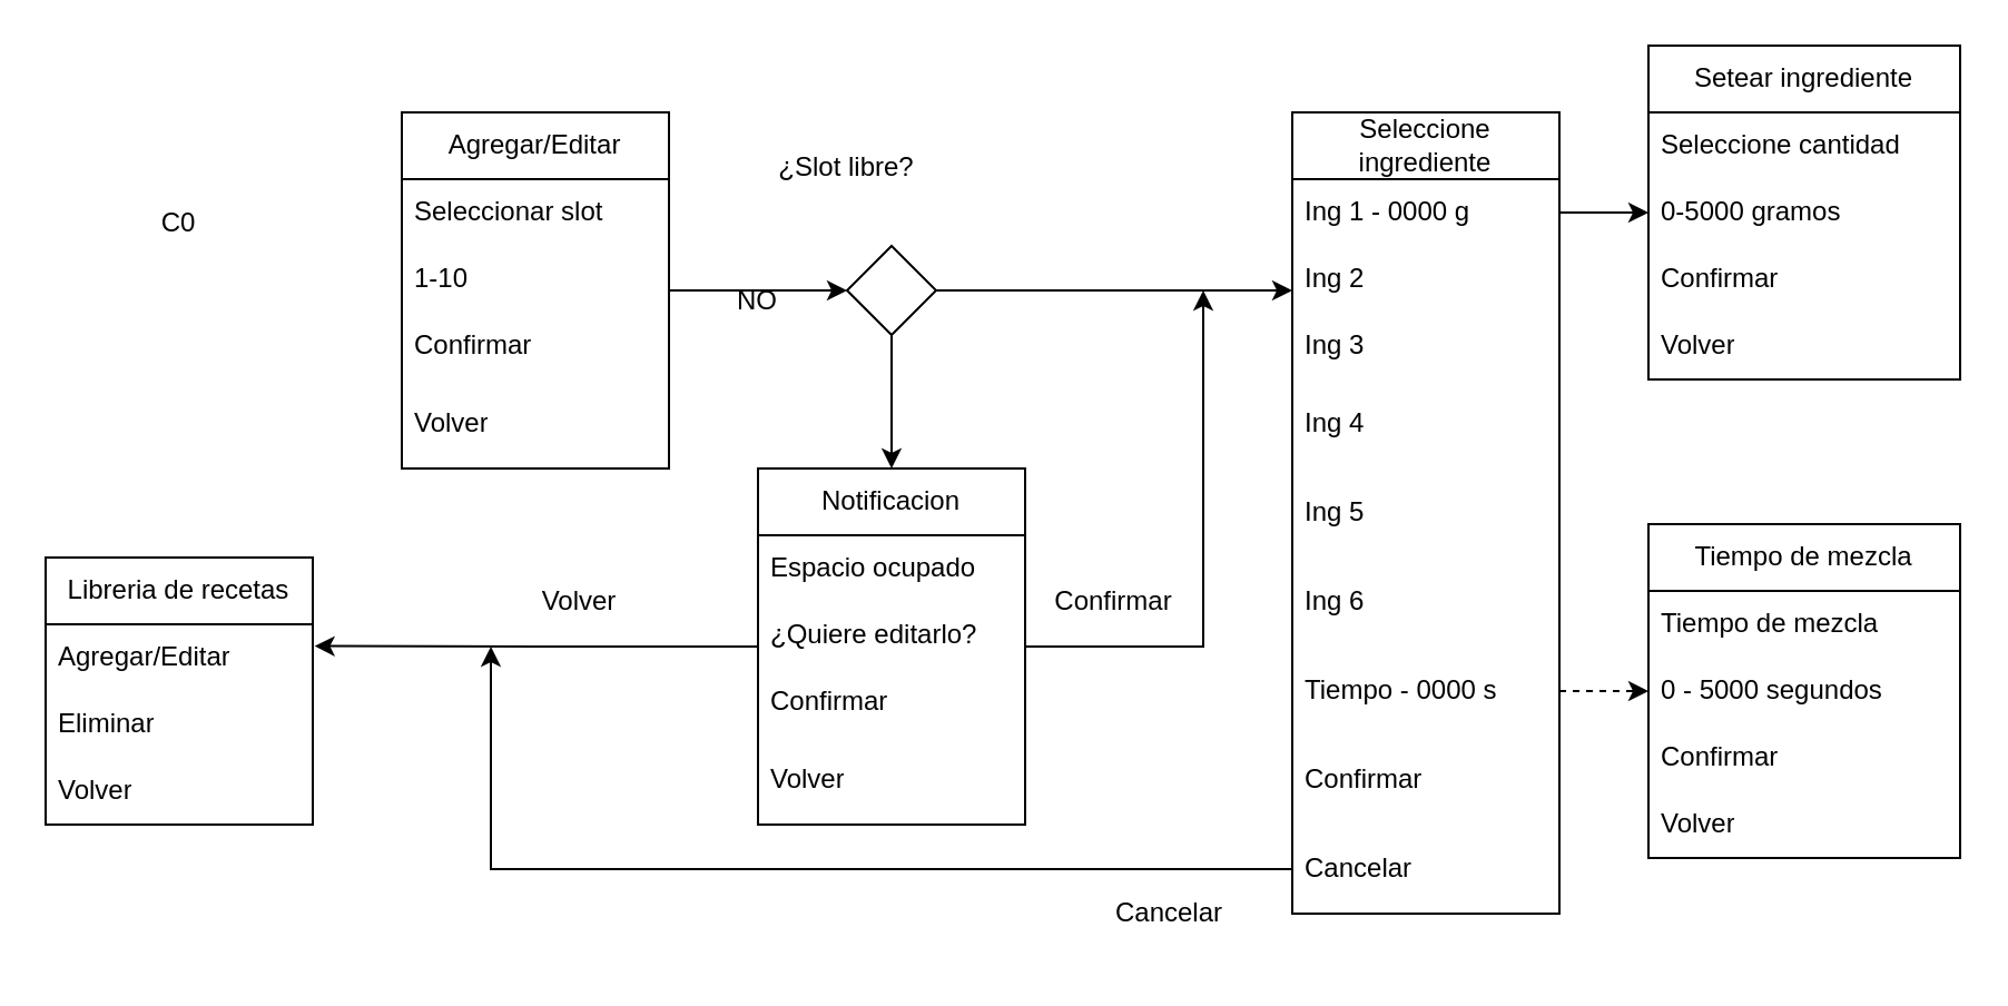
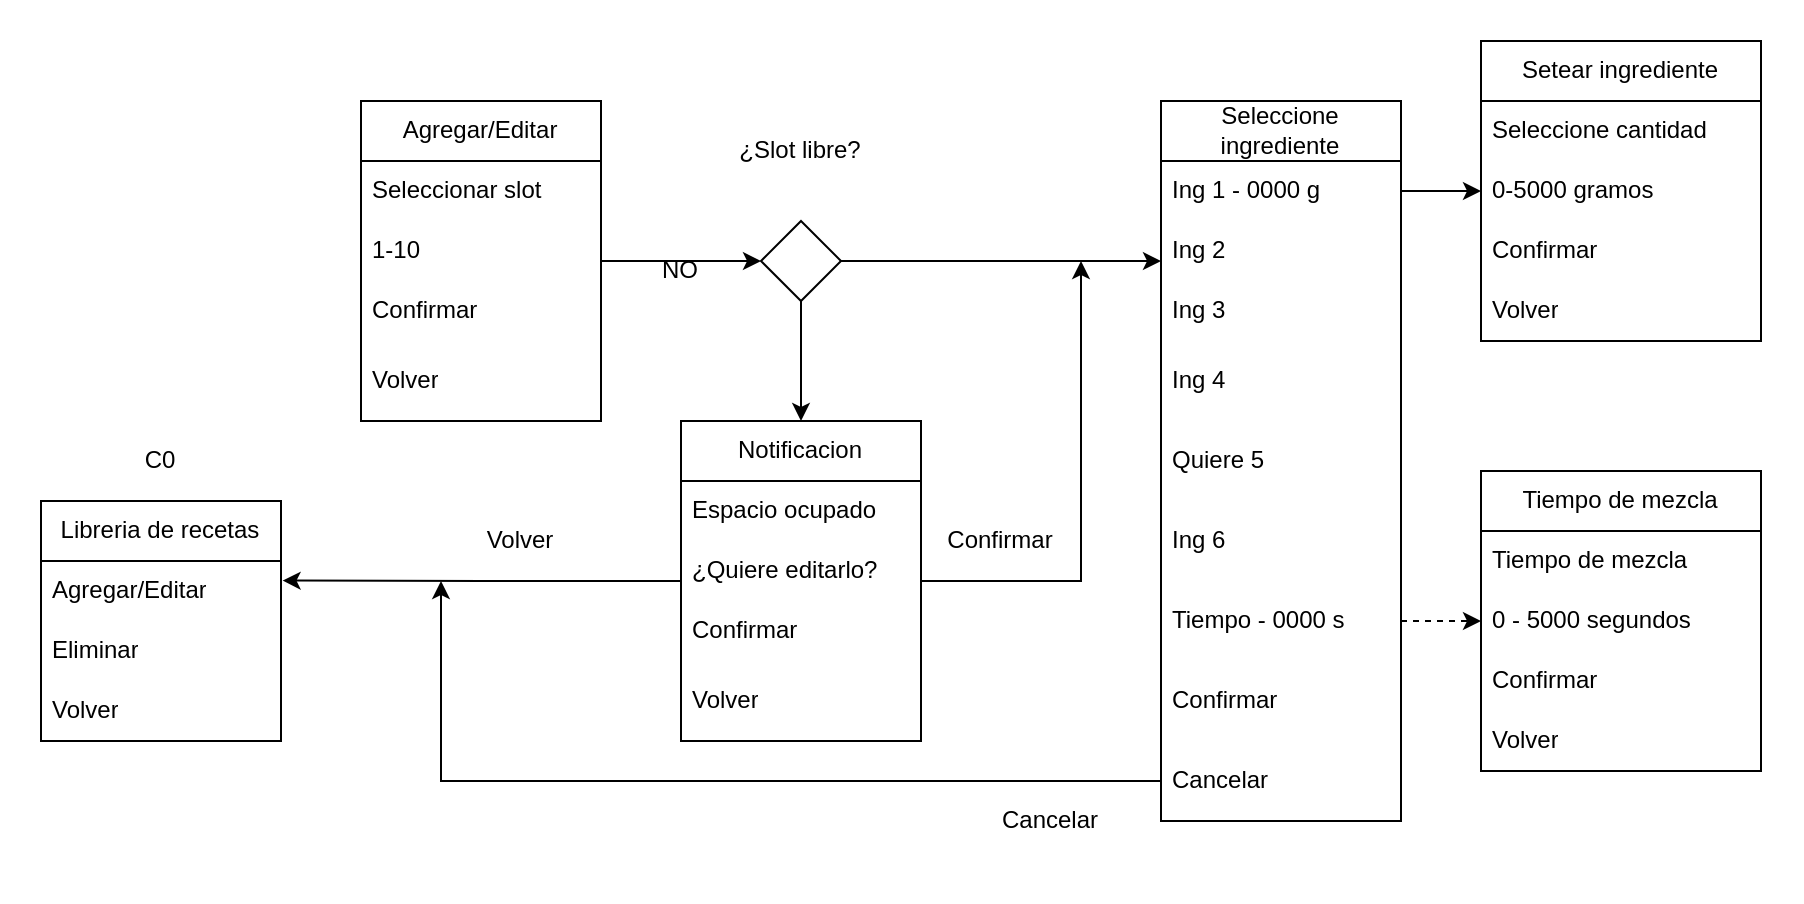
  <mxCell id="0" />
  <mxCell id="1" parent="0" />
  <mxCell id="2" value="Libreria de recetas" style="swimlane;fontStyle=0;childLayout=stackLayout;horizontal=1;startSize=30;horizontalStack=0;resizeParent=1;resizeParentMax=0;resizeLast=0;collapsible=1;marginBottom=0;whiteSpace=wrap;html=1;" vertex="1" parent="1"><mxGeometry x="20" y="250" width="120" height="120" as="geometry" /></mxCell>
  <mxCell id="3" value="Agregar/Editar" style="text;strokeColor=none;fillColor=none;align=left;verticalAlign=middle;spacingLeft=4;spacingRight=4;overflow=hidden;points=[[0,0.5],[1,0.5]];portConstraint=eastwest;rotatable=0;whiteSpace=wrap;html=1;" vertex="1" parent="2"><mxGeometry y="30" width="120" height="30" as="geometry" /></mxCell>
  <mxCell id="4" value="Eliminar" style="text;strokeColor=none;fillColor=none;align=left;verticalAlign=middle;spacingLeft=4;spacingRight=4;overflow=hidden;points=[[0,0.5],[1,0.5]];portConstraint=eastwest;rotatable=0;whiteSpace=wrap;html=1;" vertex="1" parent="2"><mxGeometry y="60" width="120" height="30" as="geometry" /></mxCell>
  <mxCell id="5" value="Volver" style="text;strokeColor=none;fillColor=none;align=left;verticalAlign=middle;spacingLeft=4;spacingRight=4;overflow=hidden;points=[[0,0.5],[1,0.5]];portConstraint=eastwest;rotatable=0;whiteSpace=wrap;html=1;" vertex="1" parent="2"><mxGeometry y="90" width="120" height="30" as="geometry" /></mxCell>
- <mxCell id="6" value="C0" style="text;html=1;strokeColor=none;fillColor=none;align=center;verticalAlign=middle;whiteSpace=wrap;rounded=0;" vertex="1" parent="1"><mxGeometry x="60" y="80" width="40" height="40" as="geometry" /></mxCell>
+ <mxCell id="6" value="C0" style="text;html=1;strokeColor=none;fillColor=none;align=center;verticalAlign=middle;whiteSpace=wrap;rounded=0;" vertex="1" parent="1"><mxGeometry x="60" y="210" width="40" height="40" as="geometry" /></mxCell>
  <mxCell id="7" style="edgeStyle=orthogonalEdgeStyle;rounded=0;orthogonalLoop=1;jettySize=auto;html=1;entryX=0;entryY=0.5;entryDx=0;entryDy=0;" edge="1" parent="1" source="8" target="26"><mxGeometry relative="1" as="geometry" /></mxCell>
  <mxCell id="8" value="Agregar/Editar" style="swimlane;fontStyle=0;childLayout=stackLayout;horizontal=1;startSize=30;horizontalStack=0;resizeParent=1;resizeParentMax=0;resizeLast=0;collapsible=1;marginBottom=0;whiteSpace=wrap;html=1;" vertex="1" parent="1"><mxGeometry x="180" y="50" width="120" height="160" as="geometry" /></mxCell>
  <mxCell id="9" value="Seleccionar slot" style="text;strokeColor=none;fillColor=none;align=left;verticalAlign=middle;spacingLeft=4;spacingRight=4;overflow=hidden;points=[[0,0.5],[1,0.5]];portConstraint=eastwest;rotatable=0;whiteSpace=wrap;html=1;" vertex="1" parent="8"><mxGeometry y="30" width="120" height="30" as="geometry" /></mxCell>
  <mxCell id="10" value="1-10" style="text;strokeColor=none;fillColor=none;align=left;verticalAlign=middle;spacingLeft=4;spacingRight=4;overflow=hidden;points=[[0,0.5],[1,0.5]];portConstraint=eastwest;rotatable=0;whiteSpace=wrap;html=1;" vertex="1" parent="8"><mxGeometry y="60" width="120" height="30" as="geometry" /></mxCell>
  <mxCell id="11" value="Confirmar" style="text;strokeColor=none;fillColor=none;align=left;verticalAlign=middle;spacingLeft=4;spacingRight=4;overflow=hidden;points=[[0,0.5],[1,0.5]];portConstraint=eastwest;rotatable=0;whiteSpace=wrap;html=1;" vertex="1" parent="8"><mxGeometry y="90" width="120" height="30" as="geometry" /></mxCell>
  <mxCell id="12" value="Volver" style="text;strokeColor=none;fillColor=none;align=left;verticalAlign=middle;spacingLeft=4;spacingRight=4;overflow=hidden;points=[[0,0.5],[1,0.5]];portConstraint=eastwest;rotatable=0;whiteSpace=wrap;html=1;" vertex="1" parent="8"><mxGeometry y="120" width="120" height="40" as="geometry" /></mxCell>
  <mxCell id="13" style="edgeStyle=orthogonalEdgeStyle;rounded=0;orthogonalLoop=1;jettySize=auto;html=1;entryX=0;entryY=1;entryDx=0;entryDy=0;" edge="1" parent="1" source="14" target="36"><mxGeometry relative="1" as="geometry"><Array as="points"><mxPoint x="640" y="390" /><mxPoint x="220" y="390" /></Array></mxGeometry></mxCell>
  <mxCell id="14" value="Seleccione ingrediente" style="swimlane;fontStyle=0;childLayout=stackLayout;horizontal=1;startSize=30;horizontalStack=0;resizeParent=1;resizeParentMax=0;resizeLast=0;collapsible=1;marginBottom=0;whiteSpace=wrap;html=1;" vertex="1" parent="1"><mxGeometry x="580" y="50" width="120" height="360" as="geometry" /></mxCell>
  <mxCell id="15" value="Ing 1 - 0000 g" style="text;strokeColor=none;fillColor=none;align=left;verticalAlign=middle;spacingLeft=4;spacingRight=4;overflow=hidden;points=[[0,0.5],[1,0.5]];portConstraint=eastwest;rotatable=0;whiteSpace=wrap;html=1;" vertex="1" parent="14"><mxGeometry y="30" width="120" height="30" as="geometry" /></mxCell>
  <mxCell id="16" value="Ing 2" style="text;strokeColor=none;fillColor=none;align=left;verticalAlign=middle;spacingLeft=4;spacingRight=4;overflow=hidden;points=[[0,0.5],[1,0.5]];portConstraint=eastwest;rotatable=0;whiteSpace=wrap;html=1;" vertex="1" parent="14"><mxGeometry y="60" width="120" height="30" as="geometry" /></mxCell>
  <mxCell id="17" value="Ing 3" style="text;strokeColor=none;fillColor=none;align=left;verticalAlign=middle;spacingLeft=4;spacingRight=4;overflow=hidden;points=[[0,0.5],[1,0.5]];portConstraint=eastwest;rotatable=0;whiteSpace=wrap;html=1;" vertex="1" parent="14"><mxGeometry y="90" width="120" height="30" as="geometry" /></mxCell>
  <mxCell id="18" value="Ing 4" style="text;strokeColor=none;fillColor=none;align=left;verticalAlign=middle;spacingLeft=4;spacingRight=4;overflow=hidden;points=[[0,0.5],[1,0.5]];portConstraint=eastwest;rotatable=0;whiteSpace=wrap;html=1;" vertex="1" parent="14"><mxGeometry y="120" width="120" height="40" as="geometry" /></mxCell>
- <mxCell id="19" value="Ing 5" style="text;strokeColor=none;fillColor=none;align=left;verticalAlign=middle;spacingLeft=4;spacingRight=4;overflow=hidden;points=[[0,0.5],[1,0.5]];portConstraint=eastwest;rotatable=0;whiteSpace=wrap;html=1;" vertex="1" parent="14"><mxGeometry y="160" width="120" height="40" as="geometry" /></mxCell>
+ <mxCell id="19" value="Quiere 5" style="text;strokeColor=none;fillColor=none;align=left;verticalAlign=middle;spacingLeft=4;spacingRight=4;overflow=hidden;points=[[0,0.5],[1,0.5]];portConstraint=eastwest;rotatable=0;whiteSpace=wrap;html=1;" vertex="1" parent="14"><mxGeometry y="160" width="120" height="40" as="geometry" /></mxCell>
  <mxCell id="20" value="Ing 6" style="text;strokeColor=none;fillColor=none;align=left;verticalAlign=middle;spacingLeft=4;spacingRight=4;overflow=hidden;points=[[0,0.5],[1,0.5]];portConstraint=eastwest;rotatable=0;whiteSpace=wrap;html=1;" vertex="1" parent="14"><mxGeometry y="200" width="120" height="40" as="geometry" /></mxCell>
  <mxCell id="21" value="Tiempo - 0000 s" style="text;strokeColor=none;fillColor=none;align=left;verticalAlign=middle;spacingLeft=4;spacingRight=4;overflow=hidden;points=[[0,0.5],[1,0.5]];portConstraint=eastwest;rotatable=0;whiteSpace=wrap;html=1;" vertex="1" parent="14"><mxGeometry y="240" width="120" height="40" as="geometry" /></mxCell>
  <mxCell id="22" value="Confirmar" style="text;strokeColor=none;fillColor=none;align=left;verticalAlign=middle;spacingLeft=4;spacingRight=4;overflow=hidden;points=[[0,0.5],[1,0.5]];portConstraint=eastwest;rotatable=0;whiteSpace=wrap;html=1;" vertex="1" parent="14"><mxGeometry y="280" width="120" height="40" as="geometry" /></mxCell>
  <mxCell id="23" value="Cancelar" style="text;strokeColor=none;fillColor=none;align=left;verticalAlign=middle;spacingLeft=4;spacingRight=4;overflow=hidden;points=[[0,0.5],[1,0.5]];portConstraint=eastwest;rotatable=0;whiteSpace=wrap;html=1;" vertex="1" parent="14"><mxGeometry y="320" width="120" height="40" as="geometry" /></mxCell>
  <mxCell id="24" style="edgeStyle=orthogonalEdgeStyle;rounded=0;orthogonalLoop=1;jettySize=auto;html=1;entryX=0;entryY=0.667;entryDx=0;entryDy=0;entryPerimeter=0;" edge="1" parent="1" source="26" target="16"><mxGeometry relative="1" as="geometry" /></mxCell>
  <mxCell id="25" style="edgeStyle=orthogonalEdgeStyle;rounded=0;orthogonalLoop=1;jettySize=auto;html=1;entryX=0.5;entryY=0;entryDx=0;entryDy=0;" edge="1" parent="1" source="26" target="31"><mxGeometry relative="1" as="geometry" /></mxCell>
  <mxCell id="26" value="" style="rhombus;whiteSpace=wrap;html=1;" vertex="1" parent="1"><mxGeometry x="380" y="110" width="40" height="40" as="geometry" /></mxCell>
- <mxCell id="27" value="¿Slot libre?" style="text;html=1;strokeColor=none;fillColor=none;align=center;verticalAlign=middle;whiteSpace=wrap;rounded=0;" vertex="1" parent="1"><mxGeometry x="325" y="60" width="110" height="30" as="geometry" /></mxCell>
+ <mxCell id="27" value="¿Slot libre?" style="text;html=1;strokeColor=none;fillColor=none;align=center;verticalAlign=middle;whiteSpace=wrap;rounded=0;" vertex="1" parent="1"><mxGeometry x="345" y="60" width="110" height="30" as="geometry" /></mxCell>
  <mxCell id="28" value="NO" style="text;html=1;strokeColor=none;fillColor=none;align=center;verticalAlign=middle;whiteSpace=wrap;rounded=0;" vertex="1" parent="1"><mxGeometry x="320" y="115" width="40" height="40" as="geometry" /></mxCell>
  <mxCell id="29" style="edgeStyle=orthogonalEdgeStyle;rounded=0;orthogonalLoop=1;jettySize=auto;html=1;" edge="1" parent="1" source="31"><mxGeometry relative="1" as="geometry"><mxPoint x="140.8" y="289.8" as="targetPoint" /></mxGeometry></mxCell>
  <mxCell id="30" style="edgeStyle=orthogonalEdgeStyle;rounded=0;orthogonalLoop=1;jettySize=auto;html=1;" edge="1" parent="1" source="31"><mxGeometry relative="1" as="geometry"><mxPoint x="540" y="130" as="targetPoint" /><Array as="points"><mxPoint x="540" y="290" /></Array></mxGeometry></mxCell>
  <mxCell id="31" value="Notificacion" style="swimlane;fontStyle=0;childLayout=stackLayout;horizontal=1;startSize=30;horizontalStack=0;resizeParent=1;resizeParentMax=0;resizeLast=0;collapsible=1;marginBottom=0;whiteSpace=wrap;html=1;" vertex="1" parent="1"><mxGeometry x="340" y="210" width="120" height="160" as="geometry" /></mxCell>
  <mxCell id="32" value="Espacio ocupado" style="text;strokeColor=none;fillColor=none;align=left;verticalAlign=middle;spacingLeft=4;spacingRight=4;overflow=hidden;points=[[0,0.5],[1,0.5]];portConstraint=eastwest;rotatable=0;whiteSpace=wrap;html=1;" vertex="1" parent="31"><mxGeometry y="30" width="120" height="30" as="geometry" /></mxCell>
  <mxCell id="33" value="¿Quiere editarlo?" style="text;strokeColor=none;fillColor=none;align=left;verticalAlign=middle;spacingLeft=4;spacingRight=4;overflow=hidden;points=[[0,0.5],[1,0.5]];portConstraint=eastwest;rotatable=0;whiteSpace=wrap;html=1;" vertex="1" parent="31"><mxGeometry y="60" width="120" height="30" as="geometry" /></mxCell>
  <mxCell id="34" value="Confirmar" style="text;strokeColor=none;fillColor=none;align=left;verticalAlign=middle;spacingLeft=4;spacingRight=4;overflow=hidden;points=[[0,0.5],[1,0.5]];portConstraint=eastwest;rotatable=0;whiteSpace=wrap;html=1;" vertex="1" parent="31"><mxGeometry y="90" width="120" height="30" as="geometry" /></mxCell>
  <mxCell id="35" value="Volver" style="text;strokeColor=none;fillColor=none;align=left;verticalAlign=middle;spacingLeft=4;spacingRight=4;overflow=hidden;points=[[0,0.5],[1,0.5]];portConstraint=eastwest;rotatable=0;whiteSpace=wrap;html=1;" vertex="1" parent="31"><mxGeometry y="120" width="120" height="40" as="geometry" /></mxCell>
  <mxCell id="36" value="Volver" style="text;html=1;strokeColor=none;fillColor=none;align=center;verticalAlign=middle;whiteSpace=wrap;rounded=0;" vertex="1" parent="1"><mxGeometry x="220" y="250" width="80" height="40" as="geometry" /></mxCell>
  <mxCell id="37" value="Confirmar" style="text;html=1;strokeColor=none;fillColor=none;align=center;verticalAlign=middle;whiteSpace=wrap;rounded=0;" vertex="1" parent="1"><mxGeometry x="460" y="250" width="80" height="40" as="geometry" /></mxCell>
  <mxCell id="38" value="Cancelar" style="text;html=1;strokeColor=none;fillColor=none;align=center;verticalAlign=middle;whiteSpace=wrap;rounded=0;" vertex="1" parent="1"><mxGeometry x="485" y="390" width="80" height="40" as="geometry" /></mxCell>
  <mxCell id="39" value="Setear ingrediente" style="swimlane;fontStyle=0;childLayout=stackLayout;horizontal=1;startSize=30;horizontalStack=0;resizeParent=1;resizeParentMax=0;resizeLast=0;collapsible=1;marginBottom=0;whiteSpace=wrap;html=1;" vertex="1" parent="1"><mxGeometry x="740" y="20" width="140" height="150" as="geometry" /></mxCell>
  <mxCell id="40" value="Seleccione cantidad" style="text;strokeColor=none;fillColor=none;align=left;verticalAlign=middle;spacingLeft=4;spacingRight=4;overflow=hidden;points=[[0,0.5],[1,0.5]];portConstraint=eastwest;rotatable=0;whiteSpace=wrap;html=1;" vertex="1" parent="39"><mxGeometry y="30" width="140" height="30" as="geometry" /></mxCell>
  <mxCell id="41" value="0-5000 gramos" style="text;strokeColor=none;fillColor=none;align=left;verticalAlign=middle;spacingLeft=4;spacingRight=4;overflow=hidden;points=[[0,0.5],[1,0.5]];portConstraint=eastwest;rotatable=0;whiteSpace=wrap;html=1;" vertex="1" parent="39"><mxGeometry y="60" width="140" height="30" as="geometry" /></mxCell>
  <mxCell id="42" value="Confirmar" style="text;strokeColor=none;fillColor=none;align=left;verticalAlign=middle;spacingLeft=4;spacingRight=4;overflow=hidden;points=[[0,0.5],[1,0.5]];portConstraint=eastwest;rotatable=0;whiteSpace=wrap;html=1;" vertex="1" parent="39"><mxGeometry y="90" width="140" height="30" as="geometry" /></mxCell>
  <mxCell id="43" value="Volver" style="text;strokeColor=none;fillColor=none;align=left;verticalAlign=middle;spacingLeft=4;spacingRight=4;overflow=hidden;points=[[0,0.5],[1,0.5]];portConstraint=eastwest;rotatable=0;whiteSpace=wrap;html=1;" vertex="1" parent="39"><mxGeometry y="120" width="140" height="30" as="geometry" /></mxCell>
  <mxCell id="44" value="" style="edgeStyle=orthogonalEdgeStyle;rounded=0;orthogonalLoop=1;jettySize=auto;html=1;" edge="1" parent="1" source="15" target="41"><mxGeometry relative="1" as="geometry" /></mxCell>
  <mxCell id="45" value="Tiempo de mezcla" style="swimlane;fontStyle=0;childLayout=stackLayout;horizontal=1;startSize=30;horizontalStack=0;resizeParent=1;resizeParentMax=0;resizeLast=0;collapsible=1;marginBottom=0;whiteSpace=wrap;html=1;" vertex="1" parent="1"><mxGeometry x="740" y="235" width="140" height="150" as="geometry" /></mxCell>
  <mxCell id="46" value="Tiempo de mezcla" style="text;strokeColor=none;fillColor=none;align=left;verticalAlign=middle;spacingLeft=4;spacingRight=4;overflow=hidden;points=[[0,0.5],[1,0.5]];portConstraint=eastwest;rotatable=0;whiteSpace=wrap;html=1;" vertex="1" parent="45"><mxGeometry y="30" width="140" height="30" as="geometry" /></mxCell>
  <mxCell id="47" value="0 - 5000 segundos" style="text;strokeColor=none;fillColor=none;align=left;verticalAlign=middle;spacingLeft=4;spacingRight=4;overflow=hidden;points=[[0,0.5],[1,0.5]];portConstraint=eastwest;rotatable=0;whiteSpace=wrap;html=1;" vertex="1" parent="45"><mxGeometry y="60" width="140" height="30" as="geometry" /></mxCell>
  <mxCell id="48" value="Confirmar" style="text;strokeColor=none;fillColor=none;align=left;verticalAlign=middle;spacingLeft=4;spacingRight=4;overflow=hidden;points=[[0,0.5],[1,0.5]];portConstraint=eastwest;rotatable=0;whiteSpace=wrap;html=1;" vertex="1" parent="45"><mxGeometry y="90" width="140" height="30" as="geometry" /></mxCell>
  <mxCell id="49" value="Volver" style="text;strokeColor=none;fillColor=none;align=left;verticalAlign=middle;spacingLeft=4;spacingRight=4;overflow=hidden;points=[[0,0.5],[1,0.5]];portConstraint=eastwest;rotatable=0;whiteSpace=wrap;html=1;" vertex="1" parent="45"><mxGeometry y="120" width="140" height="30" as="geometry" /></mxCell>
  <mxCell id="50" value="" style="edgeStyle=orthogonalEdgeStyle;rounded=0;orthogonalLoop=1;jettySize=auto;html=1;entryX=0;entryY=0.5;entryDx=0;entryDy=0;exitX=1;exitY=0.5;exitDx=0;exitDy=0;dashed=1;" edge="1" parent="1" source="21" target="47"><mxGeometry relative="1" as="geometry" /></mxCell>
